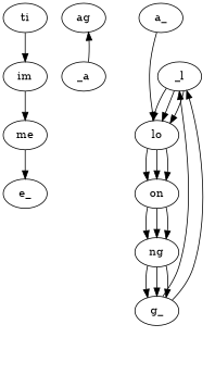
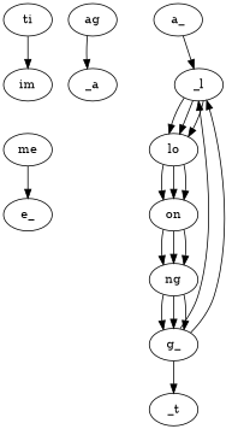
  digraph {
    n1 [label=me]
    n2 [label=e_]
    n3 [label=ag]
    n4 [label=a_]
    n5 [label=_l]
    n6 [label=lo]
    n7 [label=on]
    n8 [label=ng]
    n9 [label=g_]
+   n10 [label=_t]
    n11 [label=_a]
    n12 [label=ti]
    n13 [label=im]
    n1 -> n2
-   n4 -> n6
+   n4 -> n5
    n5 -> n6
    n5 -> n6
    n5 -> n6
    n6 -> n7
    n6 -> n7
    n6 -> n7
    n7 -> n8
    n7 -> n8
    n7 -> n8
    n8 -> n9
    n8 -> n9
    n8 -> n9
    n9 -> n5
    n9 -> n5
-   n11 -> n3
+   n9 -> n10
+   n3 -> n11
    n12 -> n13
-   n13 -> n1
  }
